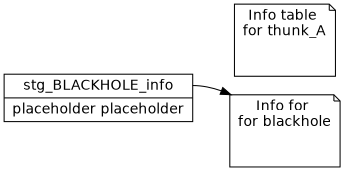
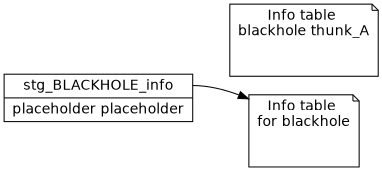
  digraph {
    fontname="DejaVu Sans"
    rankdir=LR
    node [fontname="DejaVu Sans" shape=note]
    edge [fontname="DejaVu Sans" tailport=top]
    n1 [label=" <top> stg_BLACKHOLE_info            | placeholder placeholder            " shape=record]
-   n2 [label="Info table \nfor thunk_A\n\n\n"]
-   n3 [label="Info for \nfor blackhole\n\n\n"]
+   n2 [label="Info table \nblackhole thunk_A\n\n\n"]
+   n3 [label="Info table \nfor blackhole\n\n\n"]
    n1 -> n2 [style=invis]
    n1 -> n3
  }
